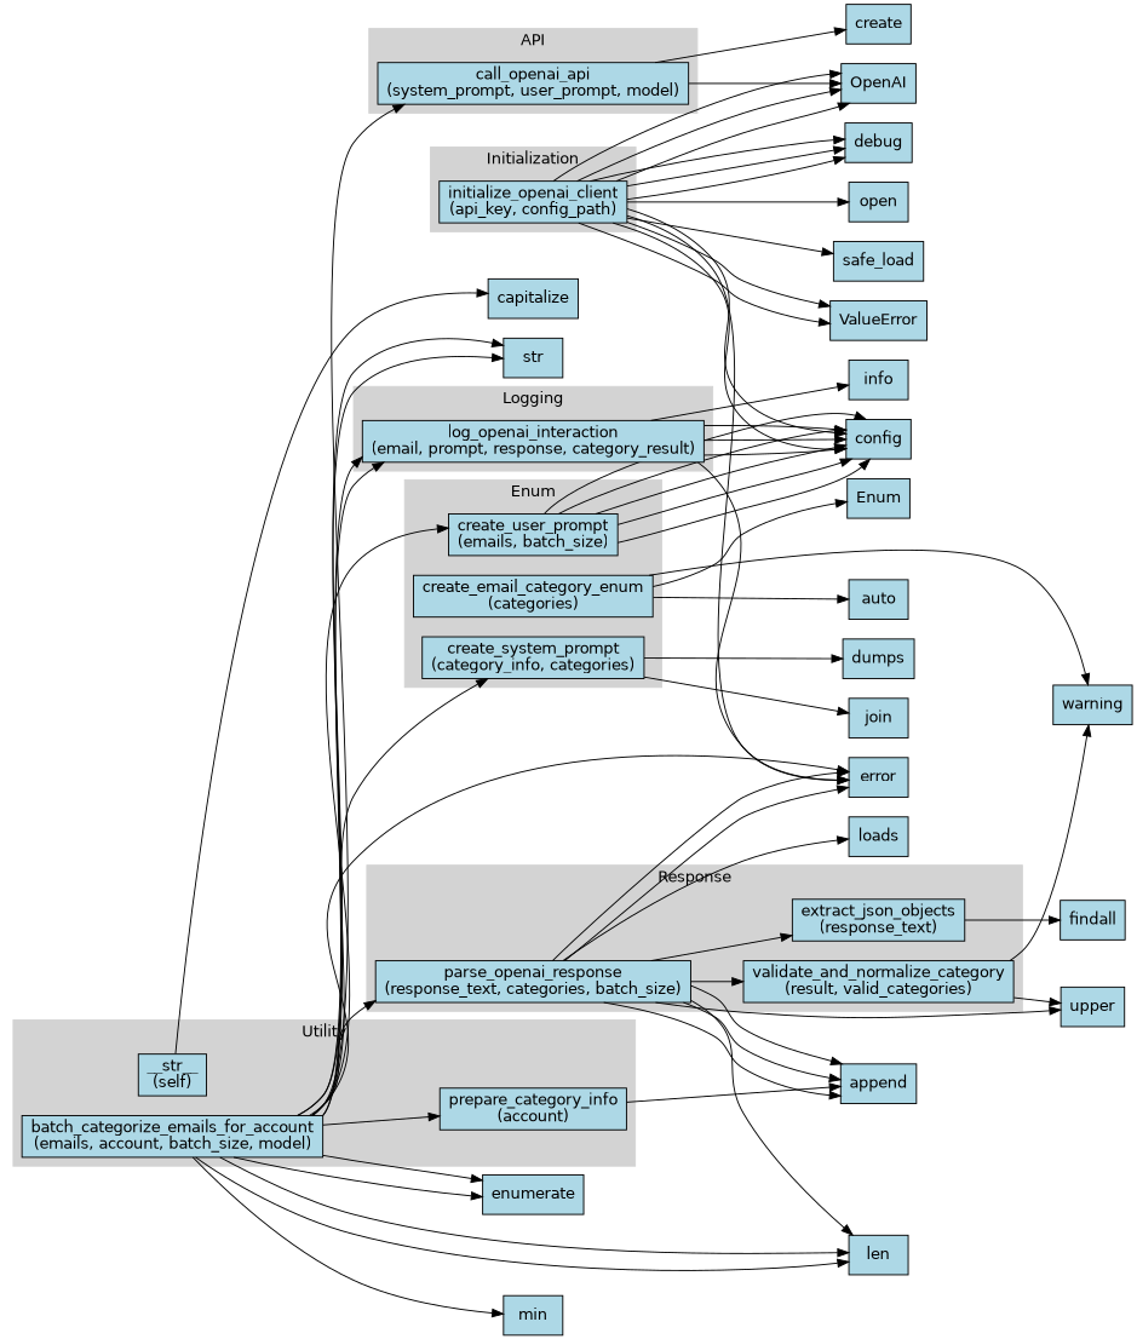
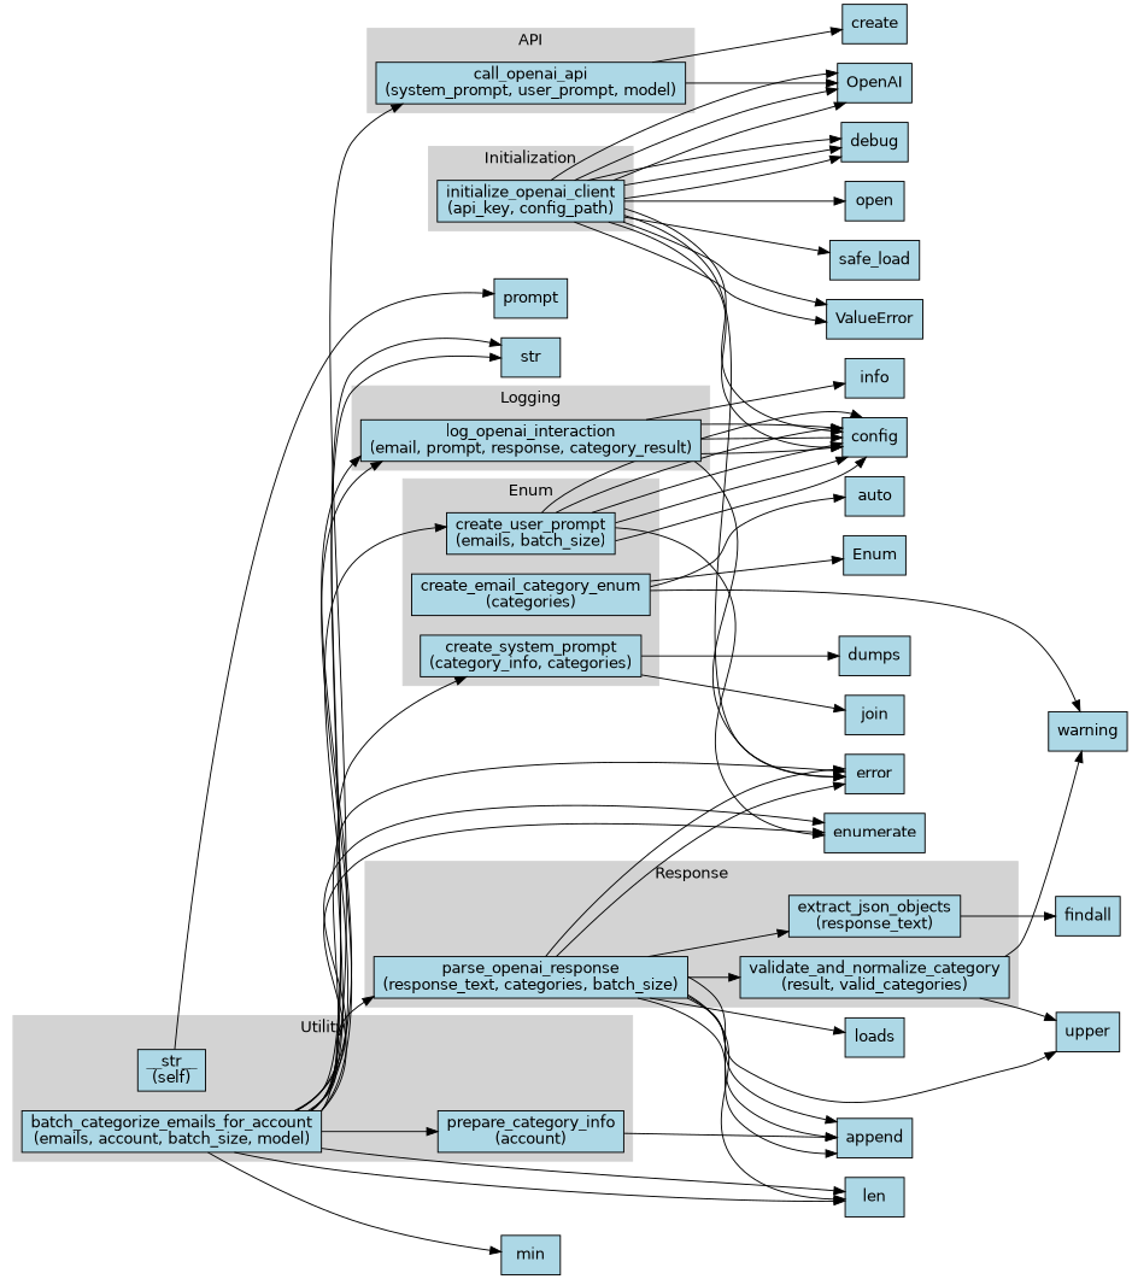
  digraph {
    fontname="DejaVu Sans"
    rankdir=LR
    node [fillcolor=lightblue fontname="DejaVu Sans" shape=box style=filled]
    edge [fontname="DejaVu Sans" fontsize=10]
    n1 [label="call_openai_api\n(system_prompt, user_prompt, model)"]
    n2 [label="initialize_openai_client\n(api_key, config_path)"]
    n3 [label="create_email_category_enum\n(categories)"]
    n4 [label="create_system_prompt\n(category_info, categories)"]
    n5 [label="create_user_prompt\n(emails, batch_size)"]
    n6 [label="validate_and_normalize_category\n(result, valid_categories)"]
    n7 [label="parse_openai_response\n(response_text, categories, batch_size)"]
    n8 [label="extract_json_objects\n(response_text)"]
    n9 [label="prepare_category_info\n(account)"]
    n10 [label="batch_categorize_emails_for_account\n(emails, account, batch_size, model)"]
    n11 [label="__str__\n(self)"]
    n12 [label="log_openai_interaction\n(email, prompt, response, category_result)"]
    create
    OpenAI
    ValueError
    debug
    open
    safe_load
    n19 [label=config]
    error
    auto
    Enum
    warning
    dumps
    join
    enumerate
    upper
    append
    loads
    len
    findall
    min
    str
-   capitalize
+   capitalize [label=prompt]
    info
    subgraph cluster_1 {
      color=lightgrey
      label=API
      style=filled
      n1
    }
    subgraph cluster_2 {
      color=lightgrey
      label=Initialization
      style=filled
      n2
    }
    subgraph cluster_3 {
      color=lightgrey
      label=Enum
      style=filled
      n3
      n4
      n5
    }
    subgraph cluster_4 {
      color=lightgrey
      label=Response
      style=filled
      n6
      n7
      n8
    }
    subgraph cluster_5 {
      color=lightgrey
      label=Utility
      style=filled
      n9
      n10
      n11
    }
    subgraph cluster_6 {
      color=lightgrey
      label=Logging
      style=filled
      n12
    }
    n1 -> create
    n1 -> OpenAI
    n2 -> OpenAI
    n2 -> OpenAI
    n2 -> OpenAI
    n2 -> ValueError
    n2 -> ValueError
    n2 -> debug
    n2 -> debug
    n2 -> debug
    n2 -> open
    n2 -> safe_load
    n2 -> n19
    n2 -> n19
    n2 -> error
    n3 -> auto
    n3 -> Enum
    n3 -> warning
    n4 -> dumps
    n4 -> join
    n5 -> n19
    n5 -> n19
    n5 -> n19
    n5 -> n19
    n5 -> n19
+   n5 -> enumerate
    n6 -> warning
    n6 -> upper
    n7 -> n6
    n7 -> n8
    n7 -> error
    n7 -> error
    n7 -> upper
    n7 -> append
    n7 -> append
    n7 -> append
    n7 -> loads
    n7 -> len
    n8 -> findall
    n9 -> append
    n10 -> n1
    n10 -> n4
    n10 -> n5
    n10 -> n7
    n10 -> n9
    n10 -> n12
    n10 -> n12
    n10 -> error
    n10 -> enumerate
    n10 -> enumerate
    n10 -> len
    n10 -> len
    n10 -> min
    n10 -> str
    n10 -> str
    n11 -> capitalize
    n12 -> n19
    n12 -> n19
    n12 -> n19
    n12 -> error
    n12 -> info
  }
